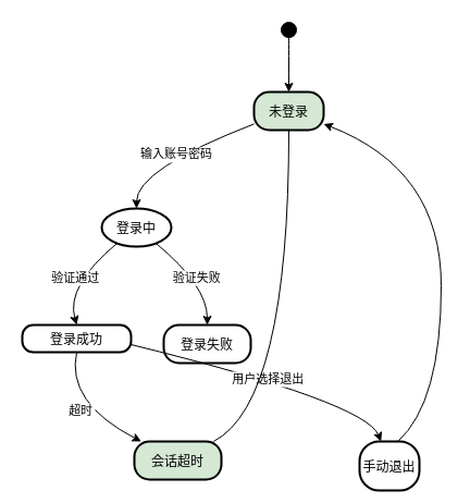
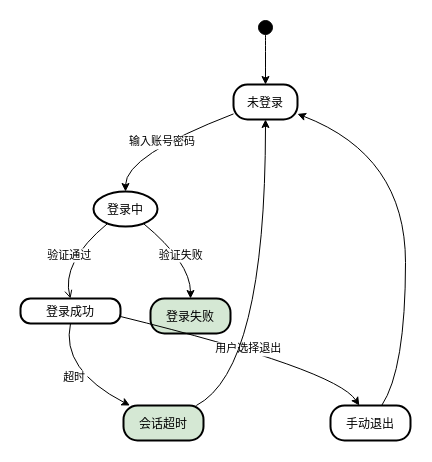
  <mxCell id="0" />
  <mxCell id="1" parent="0" />
  <mxCell id="2" value="" style="ellipse;fillColor=strokeColor;" vertex="1" parent="1"><mxGeometry x="258" y="20" width="14" height="14" as="geometry" /></mxCell>
- <mxCell id="3" value="未登录" style="rounded=1;arcSize=40;strokeWidth=2;fillColor=#d5e8d4;" vertex="1" parent="1"><mxGeometry x="233" y="84" width="64" height="35" as="geometry" /></mxCell>
+ <mxCell id="3" value="未登录" style="rounded=1;arcSize=40;strokeWidth=2" vertex="1" parent="1"><mxGeometry x="233" y="84" width="64" height="35" as="geometry" /></mxCell>
  <mxCell id="4" value="登录中" style="ellipse;arcSize=40;strokeWidth=2;" vertex="1" parent="1"><mxGeometry x="93" y="191" width="64" height="35" as="geometry" /></mxCell>
  <mxCell id="5" value="登录成功" style="rounded=1;arcSize=40;strokeWidth=2" vertex="1" parent="1"><mxGeometry x="20" y="298" width="100" height="25" as="geometry" /></mxCell>
- <mxCell id="6" value="登录失败" style="rounded=1;arcSize=40;strokeWidth=2" vertex="1" parent="1"><mxGeometry x="150" y="298" width="80" height="35" as="geometry" /></mxCell>
+ <mxCell id="6" value="登录失败" style="rounded=1;arcSize=40;strokeWidth=2;fillColor=#d5e8d4;" vertex="1" parent="1"><mxGeometry x="150" y="298" width="80" height="35" as="geometry" /></mxCell>
  <mxCell id="7" value="会话超时" style="rounded=1;arcSize=40;strokeWidth=2;fillColor=#d5e8d4;" vertex="1" parent="1"><mxGeometry x="123" y="405" width="80" height="35" as="geometry" /></mxCell>
- <mxCell id="8" value="手动退出" style="rounded=1;arcSize=40;strokeWidth=2" vertex="1" parent="1"><mxGeometry x="330" y="405" width="55" height="45" as="geometry" /></mxCell>
+ <mxCell id="8" value="手动退出" style="rounded=1;arcSize=40;strokeWidth=2" vertex="1" parent="1"><mxGeometry x="330" y="405" width="80" height="35" as="geometry" /></mxCell>
  <mxCell id="9" value="" style="curved=1;startArrow=none;;exitX=0.5;exitY=1;entryX=0.5;entryY=0;rounded=0;" edge="1" parent="1" source="2" target="3"><mxGeometry relative="1" as="geometry"><Array as="points" /></mxGeometry></mxCell>
  <mxCell id="10" value="输入账号密码" style="curved=1;startArrow=none;;exitX=0;exitY=0.84;entryX=0.5;entryY=0;rounded=0;" edge="1" parent="1" source="3" target="4"><mxGeometry relative="1" as="geometry"><Array as="points"><mxPoint x="125" y="155" /></Array></mxGeometry></mxCell>
- <mxCell id="11" value="验证通过" style="curved=1;startArrow=none;;exitX=0.17;exitY=0.99;entryX=0.5;entryY=0;rounded=0;" edge="1" parent="1" source="4" target="5"><mxGeometry relative="1" as="geometry"><Array as="points"><mxPoint x="60" y="262" /></Array></mxGeometry></mxCell>
+ <mxCell id="11" value="验证通过" style="curved=1;startArrow=none;exitX=0.17;exitY=0.99;entryX=0.5;entryY=0;rounded=0;endArrow=open;" edge="1" parent="1" source="4" target="5"><mxGeometry relative="1" as="geometry"><Array as="points"><mxPoint x="60" y="262" /></Array></mxGeometry></mxCell>
  <mxCell id="12" value="验证失败" style="curved=1;startArrow=none;;exitX=0.83;exitY=0.99;entryX=0.5;entryY=0;rounded=0;" edge="1" parent="1" source="4" target="6"><mxGeometry relative="1" as="geometry"><Array as="points"><mxPoint x="190" y="262" /></Array></mxGeometry></mxCell>
  <mxCell id="13" value="超时" style="curved=1;startArrow=none;;exitX=0.5;exitY=0.99;entryX=0.08;entryY=0;rounded=0;" edge="1" parent="1" source="5" target="7"><mxGeometry relative="1" as="geometry"><Array as="points"><mxPoint x="60" y="369" /></Array></mxGeometry></mxCell>
  <mxCell id="14" value="用户选择退出" style="curved=1;startArrow=none;;exitX=1;exitY=0.72;entryX=0.36;entryY=0;rounded=0;" edge="1" parent="1" source="5" target="8"><mxGeometry relative="1" as="geometry"><Array as="points"><mxPoint x="335" y="369" /></Array></mxGeometry></mxCell>
- <mxCell id="15" value="" style="curved=1;startArrow=none;exitX=0.91;exitY=0;entryX=0.5;entryY=0.99;rounded=0;endArrow=none;" edge="1" parent="1" source="7" target="3"><mxGeometry relative="1" as="geometry"><Array as="points"><mxPoint x="265" y="369" /></Array></mxGeometry></mxCell>
+ <mxCell id="15" value="" style="curved=1;startArrow=none;;exitX=0.91;exitY=0;entryX=0.5;entryY=0.99;rounded=0;" edge="1" parent="1" source="7" target="3"><mxGeometry relative="1" as="geometry"><Array as="points"><mxPoint x="265" y="369" /></Array></mxGeometry></mxCell>
  <mxCell id="16" value="" style="curved=1;startArrow=none;;exitX=0.64;exitY=0;entryX=1;entryY=0.84;rounded=0;" edge="1" parent="1" source="8" target="3"><mxGeometry relative="1" as="geometry"><Array as="points"><mxPoint x="405" y="369" /><mxPoint x="405" y="155" /></Array></mxGeometry></mxCell>
